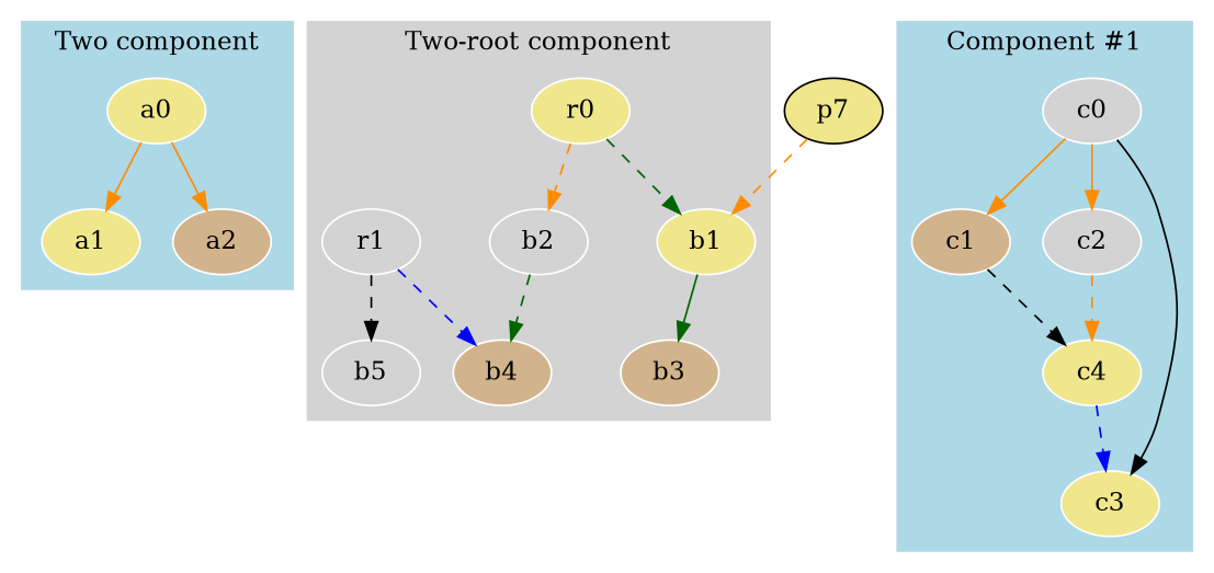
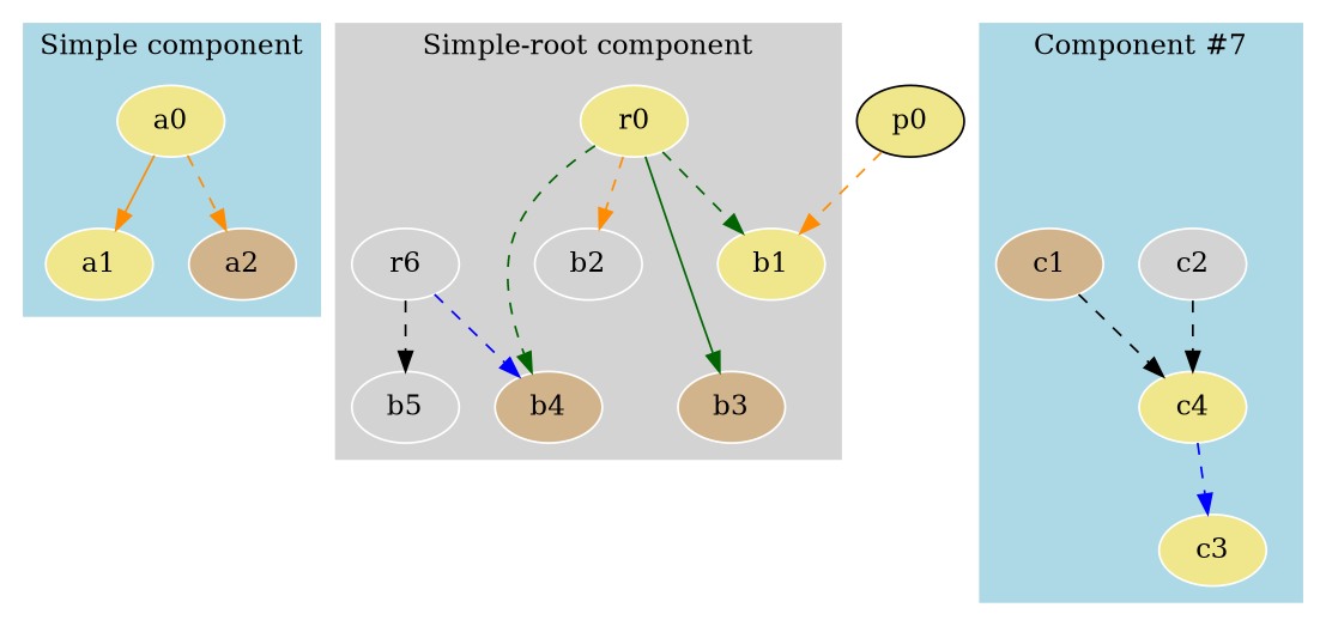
  digraph {
    concentrate=true
    node [color=white fillcolor=khaki style=filled]
    edge [color=darkorange style=dashed]
    a1
    a2 [fillcolor=tan]
    a0
    b1
    b2 [fillcolor=lightgrey]
    b3 [fillcolor=tan]
    b4 [fillcolor=tan]
    b5 [fillcolor=lightgrey]
    r0
-   r1 [fillcolor=lightgrey]
+   r1 [fillcolor=lightgrey label=r6]
    c1 [fillcolor=tan]
    c2 [fillcolor=lightgrey]
    c3
-   c0 [fillcolor=lightgrey]
    c4
-   p0 [label=p7 color=""]
+   p0 [color=""]
    subgraph cluster_1 {
      color=lightblue
-     label="Two component"
+     label="Simple component"
      style=filled
      a0
      subgraph sub_2 {
        color=lightblue
        label="Simple component"
        style=filled
        a1
        a2
      }
    }
    subgraph cluster_3 {
      color=lightgrey
-     label="Two-root component"
+     label="Simple-root component"
      style=filled
      r0
      r1
      subgraph sub_4 {
        color=lightgrey
        label="Two-root component"
        style=filled
        b1
        b2
        b3
        b4
      }
      subgraph sub_5 {
        color=lightgrey
        label="Two-root component"
        style=filled
        b4
        b5
      }
    }
    subgraph cluster_6 {
      color=lightblue
-     label="Component #1"
+     label="Component #7"
      style=filled
-     c0
      c4
      subgraph sub_7 {
        color=lightblue
        label="Component #1"
        style=filled
        c1
        c2
        c3
      }
      subgraph sub_8 {
        color=lightblue
        label="Component #1"
        style=filled
        c1
        c2
      }
    }
    a0 -> a1 [style=solid]
-   a0 -> a2 [style=solid]
+   a0 -> a2
    r0 -> b1 [color=darkgreen]
    r0 -> b2
-   b1 -> b3 [color=darkgreen style=solid]
-   b2 -> b4 [color=darkgreen]
+   r0 -> b3 [color=darkgreen style=solid]
+   r0 -> b4 [color=darkgreen]
    r1 -> b4 [color=blue]
    r1 -> b5 [color=black]
    c1 -> c4 [color=black]
-   c2 -> c4
-   c0 -> c1 [style=solid]
-   c0 -> c2 [style=solid]
-   c0 -> c3 [color=black style=solid]
+   c2 -> c4 [color=black]
    c4 -> c3 [color=blue]
    p0 -> b1
  }
